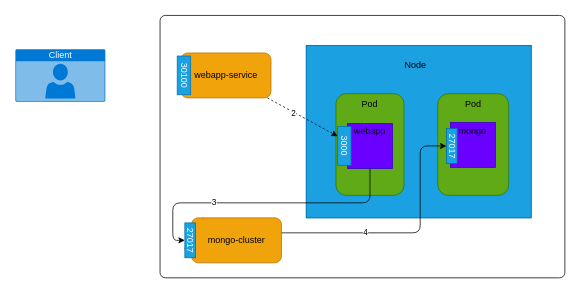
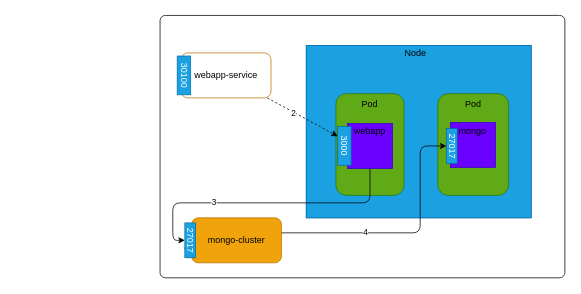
  <mxCell id="0" />
  <mxCell id="1" parent="0" />
  <mxCell id="2" value="" style="rounded=1;whiteSpace=wrap;html=1;arcSize=2;" vertex="1" parent="1"><mxGeometry x="213" y="20" width="540" height="350" as="geometry" /></mxCell>
  <mxCell id="3" value="" style="group;fillColor=#b1ddf0;strokeColor=#10739e;" vertex="1" connectable="0" parent="1"><mxGeometry x="408" y="60" width="300" height="230" as="geometry" /></mxCell>
  <mxCell id="4" value="" style="rounded=0;whiteSpace=wrap;html=1;fillColor=#1ba1e2;strokeColor=#006EAF;fontColor=#ffffff;" vertex="1" parent="3"><mxGeometry width="300" height="230" as="geometry" /></mxCell>
- <mxCell id="5" value="Node" style="text;html=1;strokeColor=none;fillColor=none;align=center;verticalAlign=middle;whiteSpace=wrap;rounded=0;" vertex="1" parent="3"><mxGeometry x="120.833" y="15" width="50.0" height="21.562" as="geometry" /></mxCell>
+ <mxCell id="5" value="Node" style="text;html=1;strokeColor=none;fillColor=none;align=center;verticalAlign=middle;whiteSpace=wrap;rounded=0;" vertex="1" parent="3"><mxGeometry x="120.833" width="50.0" height="21.562" as="geometry" /></mxCell>
  <mxCell id="6" value="" style="rounded=1;whiteSpace=wrap;html=1;fillColor=#60a917;fontColor=#ffffff;strokeColor=#2D7600;" vertex="1" parent="3"><mxGeometry x="175.47" y="64.4" width="94.53" height="135.6" as="geometry" /></mxCell>
  <mxCell id="7" value="" style="rounded=1;whiteSpace=wrap;html=1;fillColor=#60a917;fontColor=#ffffff;strokeColor=#2D7600;" vertex="1" parent="3"><mxGeometry x="39.62" y="64.4" width="90.82" height="135.6" as="geometry" /></mxCell>
  <mxCell id="8" style="edgeStyle=none;html=1;exitX=0.5;exitY=0;exitDx=0;exitDy=0;" edge="1" parent="3" source="10" target="9"><mxGeometry relative="1" as="geometry" /></mxCell>
  <mxCell id="9" value="" style="rounded=0;whiteSpace=wrap;html=1;fillColor=#6a00ff;fontColor=#ffffff;strokeColor=#3700CC;" vertex="1" parent="3"><mxGeometry x="55.03" y="104.21" width="60" height="60" as="geometry" /></mxCell>
  <mxCell id="10" value="webapp" style="text;html=1;strokeColor=none;fillColor=none;align=center;verticalAlign=middle;whiteSpace=wrap;rounded=0;" vertex="1" parent="3"><mxGeometry x="68.054" y="104.222" width="33.962" height="21.562" as="geometry" /></mxCell>
  <mxCell id="11" value="" style="rounded=0;whiteSpace=wrap;html=1;fillColor=#6a00ff;fontColor=#ffffff;strokeColor=#3700CC;" vertex="1" parent="3"><mxGeometry x="192.45" y="102.75" width="60" height="60" as="geometry" /></mxCell>
  <mxCell id="12" value="mongo" style="text;html=1;strokeColor=none;fillColor=none;align=center;verticalAlign=middle;whiteSpace=wrap;rounded=0;" vertex="1" parent="3"><mxGeometry x="205.473" y="104.225" width="33.962" height="21.562" as="geometry" /></mxCell>
  <mxCell id="13" value="Pod" style="text;html=1;strokeColor=none;fillColor=none;align=center;verticalAlign=middle;whiteSpace=wrap;rounded=0;" vertex="1" parent="3"><mxGeometry x="55.03" y="64.4" width="60" height="30" as="geometry" /></mxCell>
  <mxCell id="14" value="Pod" style="text;html=1;strokeColor=none;fillColor=none;align=center;verticalAlign=middle;whiteSpace=wrap;rounded=0;" vertex="1" parent="3"><mxGeometry x="192.74" y="64.4" width="60" height="30" as="geometry" /></mxCell>
  <mxCell id="15" value="27017" style="text;html=1;strokeColor=#006EAF;fillColor=#1ba1e2;align=center;verticalAlign=middle;whiteSpace=wrap;rounded=0;rotation=90;fontColor=#ffffff;" vertex="1" parent="3"><mxGeometry x="170.83" y="127.0" width="46.51" height="14.38" as="geometry" /></mxCell>
  <mxCell id="16" value="3000" style="text;html=1;strokeColor=#006EAF;fillColor=#1ba1e2;align=center;verticalAlign=middle;whiteSpace=wrap;rounded=0;rotation=90;fontColor=#ffffff;" vertex="1" parent="3"><mxGeometry x="25" y="125" width="51.7" height="17.97" as="geometry" /></mxCell>
  <mxCell id="17" style="edgeStyle=none;html=1;entryX=0.25;entryY=1;entryDx=0;entryDy=0;dashed=1;" edge="1" parent="1" source="19" target="16"><mxGeometry relative="1" as="geometry" /></mxCell>
  <mxCell id="18" value="2" style="edgeLabel;html=1;align=center;verticalAlign=middle;resizable=0;points=[];" vertex="1" connectable="0" parent="17"><mxGeometry x="-0.027" y="3" relative="1" as="geometry"><mxPoint x="-13" y="-2" as="offset" /></mxGeometry></mxCell>
- <mxCell id="19" value="webapp-service" style="rounded=1;whiteSpace=wrap;html=1;fillColor=#f0a30a;fontColor=#000000;strokeColor=#BD7000;" vertex="1" parent="1"><mxGeometry x="241" y="70" width="120" height="60" as="geometry" /></mxCell>
+ <mxCell id="19" value="webapp-service" style="rounded=1;whiteSpace=wrap;html=1;fillColor=#ffffff;fontColor=#000000;strokeColor=#BD7000;" vertex="1" parent="1"><mxGeometry x="241" y="70" width="120" height="60" as="geometry" /></mxCell>
  <mxCell id="20" value="4" style="edgeStyle=none;html=1;entryX=0.5;entryY=1;entryDx=0;entryDy=0;" edge="1" parent="1" source="21" target="15"><mxGeometry relative="1" as="geometry"><mxPoint x="631" y="250" as="targetPoint" /><Array as="points"><mxPoint x="300" y="310" /><mxPoint x="370" y="310" /><mxPoint x="560" y="310" /><mxPoint x="560" y="194" /></Array></mxGeometry></mxCell>
  <mxCell id="21" value="mongo-cluster" style="rounded=1;whiteSpace=wrap;html=1;fillColor=#f0a30a;fontColor=#000000;strokeColor=#BD7000;" vertex="1" parent="1"><mxGeometry x="255" y="290" width="120" height="60" as="geometry" /></mxCell>
  <mxCell id="22" style="edgeStyle=none;html=1;exitX=0.5;exitY=1;exitDx=0;exitDy=0;entryX=0.5;entryY=1;entryDx=0;entryDy=0;" edge="1" parent="1" source="9" target="26"><mxGeometry relative="1" as="geometry"><Array as="points"><mxPoint x="493" y="270" /><mxPoint x="230" y="270" /><mxPoint x="230" y="320" /></Array></mxGeometry></mxCell>
  <mxCell id="23" value="3" style="edgeLabel;html=1;align=center;verticalAlign=middle;resizable=0;points=[];" vertex="1" connectable="0" parent="22"><mxGeometry x="0.355" y="-2" relative="1" as="geometry"><mxPoint as="offset" /></mxGeometry></mxCell>
  <mxCell id="24" value="30100" style="text;html=1;strokeColor=#006EAF;fillColor=#1ba1e2;align=center;verticalAlign=middle;whiteSpace=wrap;rounded=0;rotation=90;fontColor=#ffffff;" vertex="1" parent="1"><mxGeometry x="219" y="91.01" width="51.7" height="17.97" as="geometry" /></mxCell>
  <mxCell id="25" style="edgeStyle=none;html=1;exitX=0.75;exitY=1;exitDx=0;exitDy=0;entryX=0;entryY=0.25;entryDx=0;entryDy=0;" edge="1" parent="1" source="26" target="21"><mxGeometry relative="1" as="geometry" /></mxCell>
  <mxCell id="26" value="27017" style="text;html=1;strokeColor=#006EAF;fillColor=#1ba1e2;align=center;verticalAlign=middle;whiteSpace=wrap;rounded=0;rotation=90;fontColor=#ffffff;" vertex="1" parent="1"><mxGeometry x="230" y="312.81" width="46.51" height="14.38" as="geometry" /></mxCell>
- <mxCell id="27" value="Client" style="html=1;strokeColor=none;fillColor=#0079D6;labelPosition=center;verticalLabelPosition=middle;verticalAlign=top;align=center;fontSize=12;outlineConnect=0;spacingTop=-6;fontColor=#FFFFFF;sketch=0;shape=mxgraph.sitemap.user;" vertex="1" parent="1"><mxGeometry x="20" y="65" width="120" height="70" as="geometry" /></mxCell>
